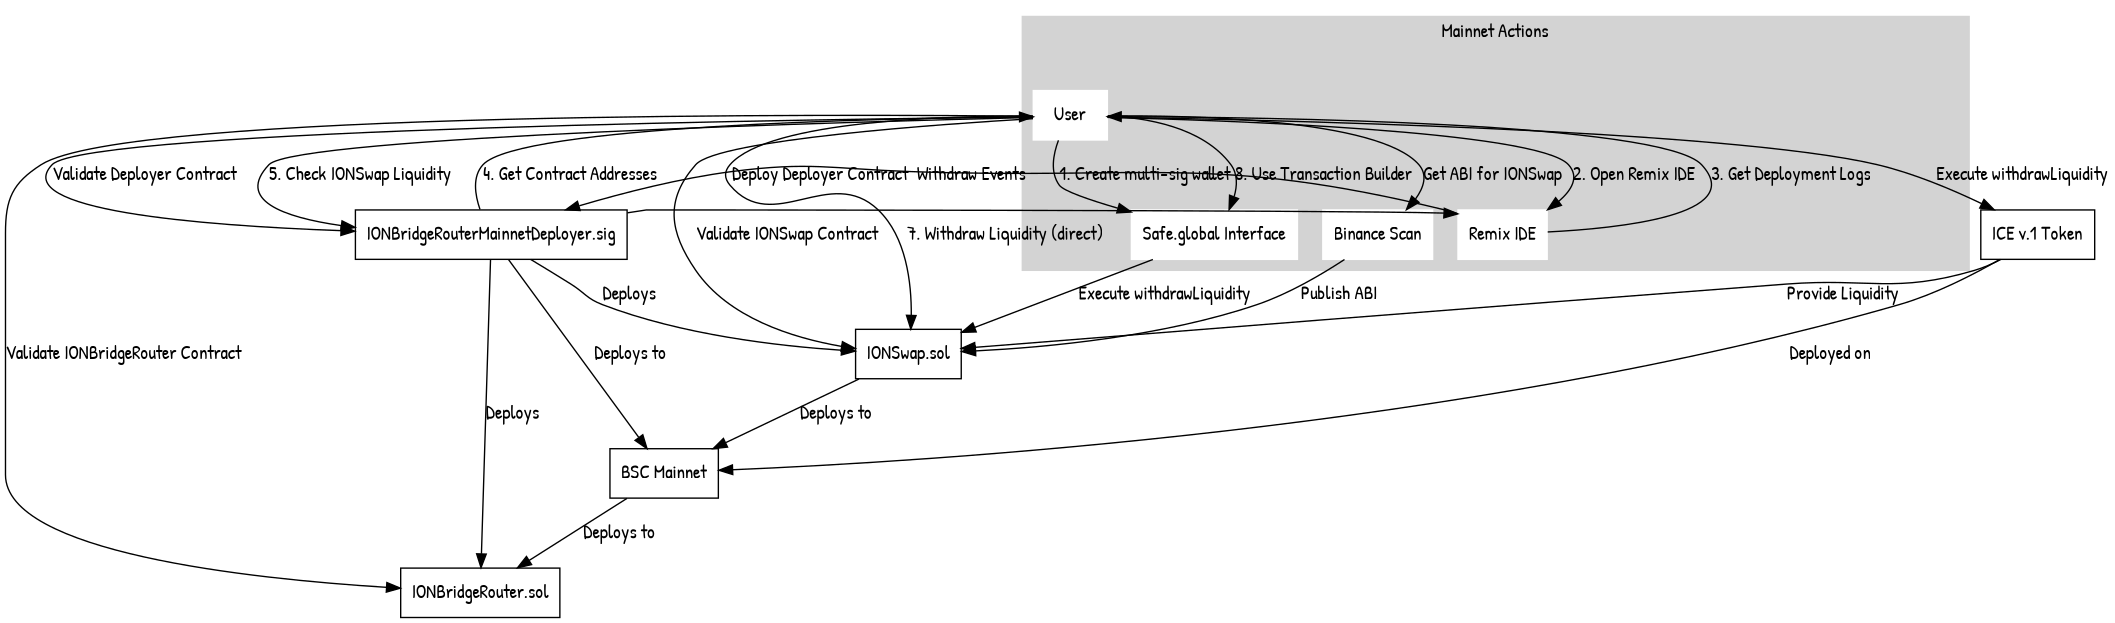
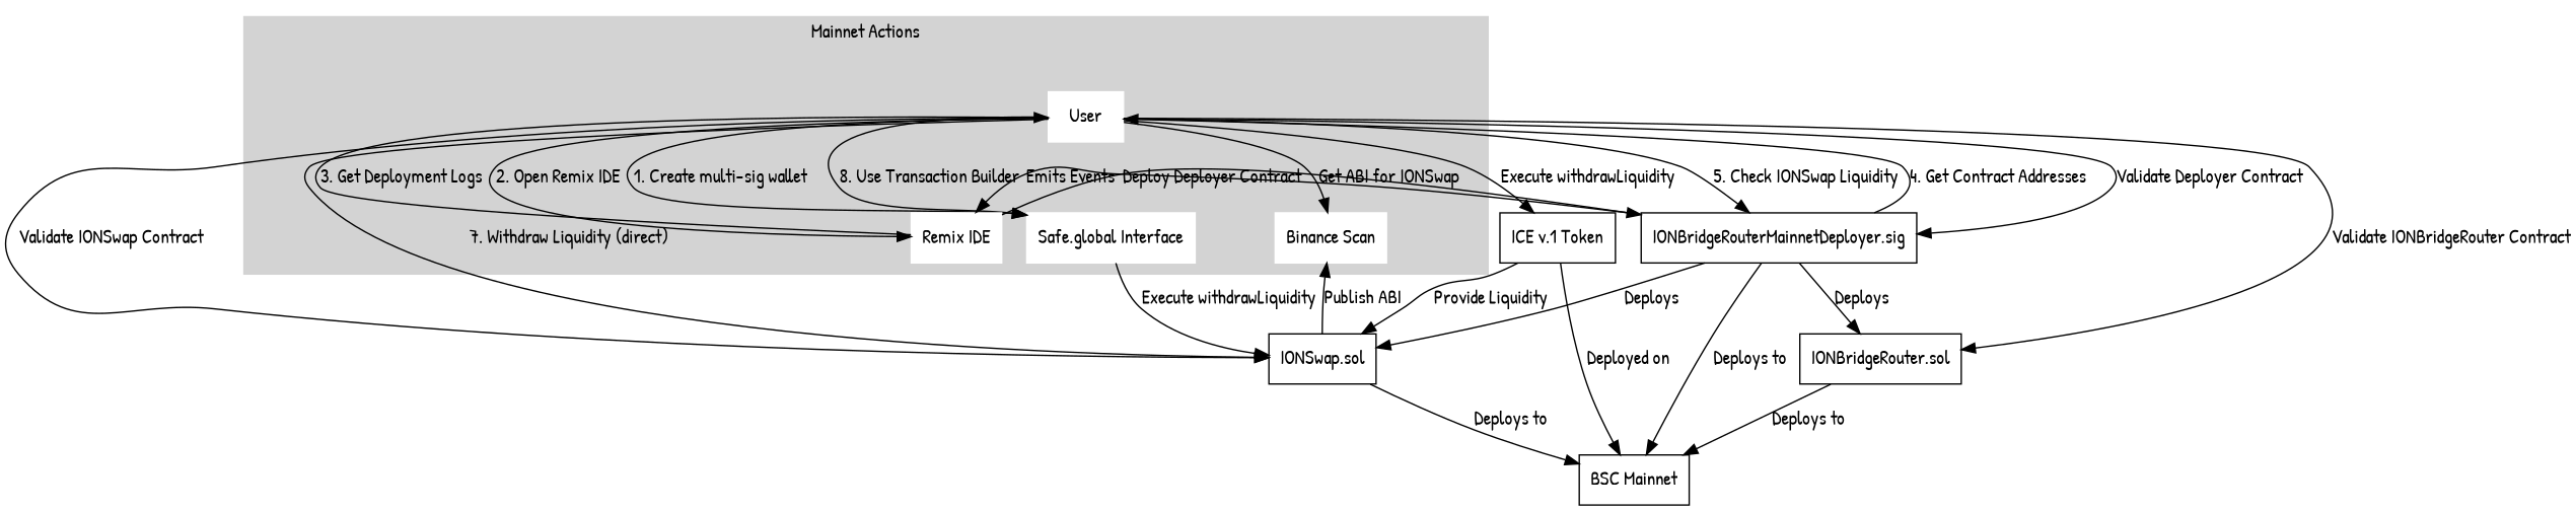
  digraph {
    fontname="Patrick Hand"
    rankdir=TB
    node [fontname="Patrick Hand" shape=box]
    edge [fontname="Patrick Hand"]
    n1 [color=white label=User style=filled]
    n2 [color=white label="Safe.global Interface" style=filled]
    n3 [color=white label="Remix IDE" style=filled]
    n4 [color=white label="Binance Scan" style=filled]
    n5 [label="IONBridgeRouterMainnetDeployer.sig"]
    n6 [label="IONSwap.sol"]
    n7 [label="IONBridgeRouter.sol"]
    n8 [label="ICE v.1 Token"]
    n9 [label="BSC Mainnet"]
    subgraph cluster_1 {
      color=lightgrey
      label="Mainnet Actions"
      style=filled
      n1
      n2
      n3
      n4
    }
    n1 -> n2 [label="1. Create multi-sig wallet"]
    n1 -> n2 [label="8. Use Transaction Builder"]
    n1 -> n3 [label="2. Open Remix IDE"]
    n1 -> n4 [label="Get ABI for IONSwap"]
    n1 -> n5 [label="Validate Deployer Contract"]
    n1 -> n5 [label="5. Check IONSwap Liquidity"]
    n1 -> n6 [label="Validate IONSwap Contract"]
    n1 -> n6 [label="7. Withdraw Liquidity (direct)"]
    n1 -> n7 [label="Validate IONBridgeRouter Contract"]
    n1 -> n8 [label="Execute withdrawLiquidity"]
    n2 -> n6 [label="Execute withdrawLiquidity"]
    n3 -> n1 [label="3. Get Deployment Logs"]
    n3 -> n5 [label="Deploy Deployer Contract"]
    n5 -> n1 [label="4. Get Contract Addresses"]
-   n5 -> n3 [label="Withdraw Events"]
+   n5 -> n3 [label="Emits Events"]
    n5 -> n6 [label=Deploys]
    n5 -> n7 [label=Deploys]
    n5 -> n9 [label="Deploys to"]
-   n4 -> n6 [label="Publish ABI"]
+   n6 -> n4 [label="Publish ABI"]
    n6 -> n9 [label="Deploys to"]
-   n9 -> n7 [label="Deploys to"]
+   n7 -> n9 [label="Deploys to"]
    n8 -> n6 [label="Provide Liquidity"]
    n8 -> n9 [label="Deployed on"]
  }
